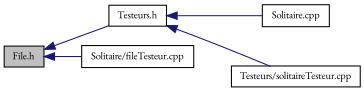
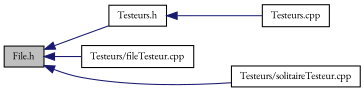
  digraph {
    fontname="EB Garamond"
    rankdir=LR
    node [color=black fillcolor=white fontname="EB Garamond" fontsize=10 shape=record style=filled]
    edge [color=midnightblue dir=back fontname="EB Garamond" fontsize=10 labelfontname=FreeSans labelfontsize=10 style=solid]
    n1 [fillcolor=grey75 fontcolor=black height=0.2 label="File.h" width=0.4]
    n2 [height=0.2 label="Testeurs.h" width=0.4]
-   n3 [height=0.2 label="Solitaire/fileTesteur.cpp" width=0.4]
-   n4 [height=0.2 label="Solitaire.cpp" width=0.4]
+   n3 [height=0.2 label="Testeurs/fileTesteur.cpp" width=0.4]
+   n4 [height=0.2 label="Testeurs.cpp" width=0.4]
    n5 [height=0.2 label="Testeurs/solitaireTesteur.cpp" width=0.4]
    n1 -> n2
    n1 -> n3
    n2 -> n4
-   n2 -> n5
+   n1 -> n5
  }
